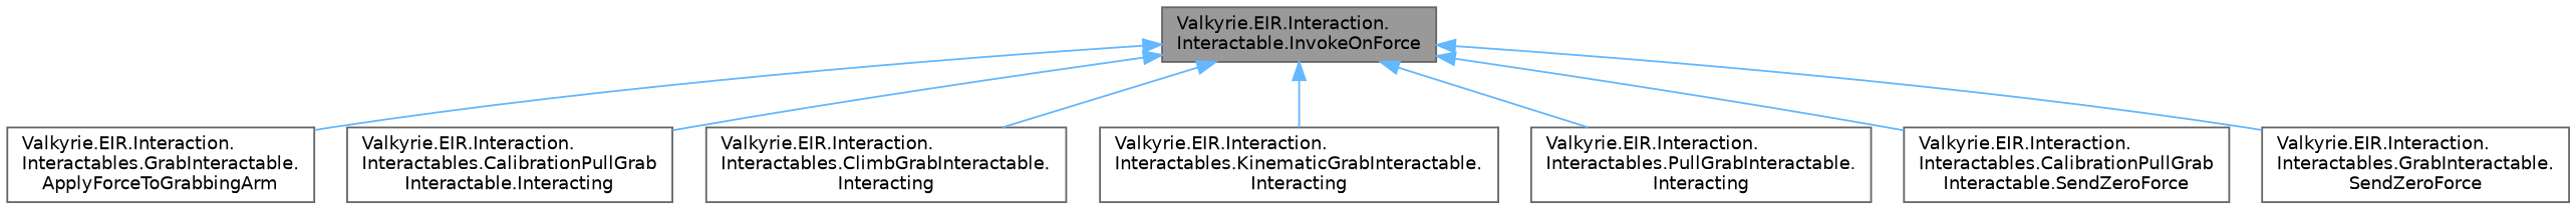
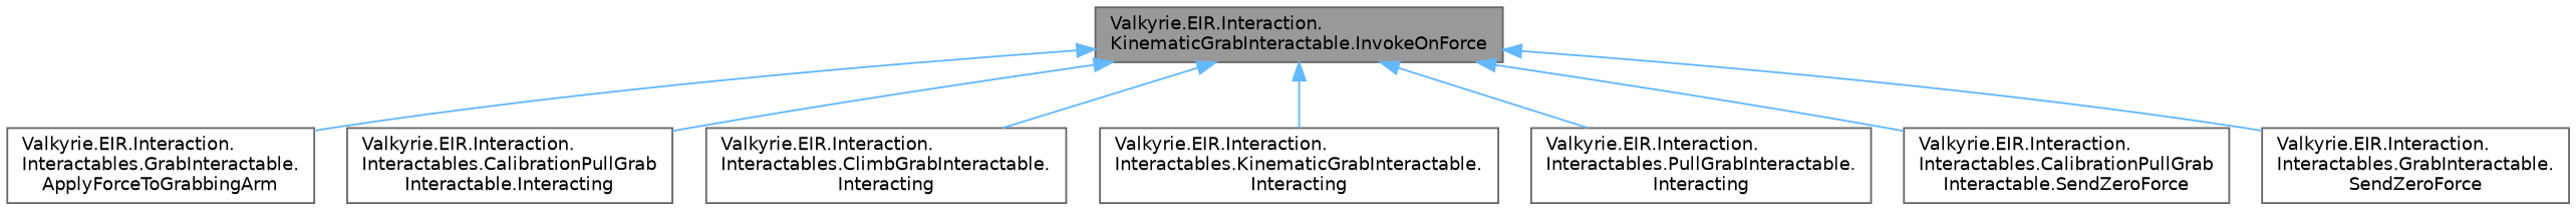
  digraph {
    rankdir=TB
    node [color=grey40 fillcolor=white fontname=Helvetica fontsize=10 shape=box style=filled]
    edge [color=steelblue1 dir=back fontname=Helvetica fontsize=10 labelfontname=Helvetica labelfontsize=10 style=solid]
-   n1 [color=gray40 fillcolor=grey60 fontcolor=black height=0.2 label="Valkyrie.EIR.Interaction.\lInteractable.InvokeOnForce" width=0.4]
+   n1 [color=gray40 fillcolor=grey60 fontcolor=black height=0.2 label="Valkyrie.EIR.Interaction.\lKinematicGrabInteractable.InvokeOnForce" width=0.4]
    n2 [height=0.2 label="Valkyrie.EIR.Interaction.\lInteractables.GrabInteractable.\lApplyForceToGrabbingArm" width=0.4]
    n3 [height=0.2 label="Valkyrie.EIR.Interaction.\lInteractables.CalibrationPullGrab\lInteractable.Interacting" width=0.4]
    n4 [height=0.2 label="Valkyrie.EIR.Interaction.\lInteractables.ClimbGrabInteractable.\lInteracting" width=0.4]
    n5 [height=0.2 label="Valkyrie.EIR.Interaction.\lInteractables.KinematicGrabInteractable.\lInteracting" width=0.4]
    n6 [height=0.2 label="Valkyrie.EIR.Interaction.\lInteractables.PullGrabInteractable.\lInteracting" width=0.4]
    n7 [height=0.2 label="Valkyrie.EIR.Interaction.\lInteractables.CalibrationPullGrab\lInteractable.SendZeroForce" width=0.4]
    n8 [height=0.2 label="Valkyrie.EIR.Interaction.\lInteractables.GrabInteractable.\lSendZeroForce" width=0.4]
    n1 -> n2
    n1 -> n3
    n1 -> n4
    n1 -> n5
    n1 -> n6
    n1 -> n7
    n1 -> n8
  }
